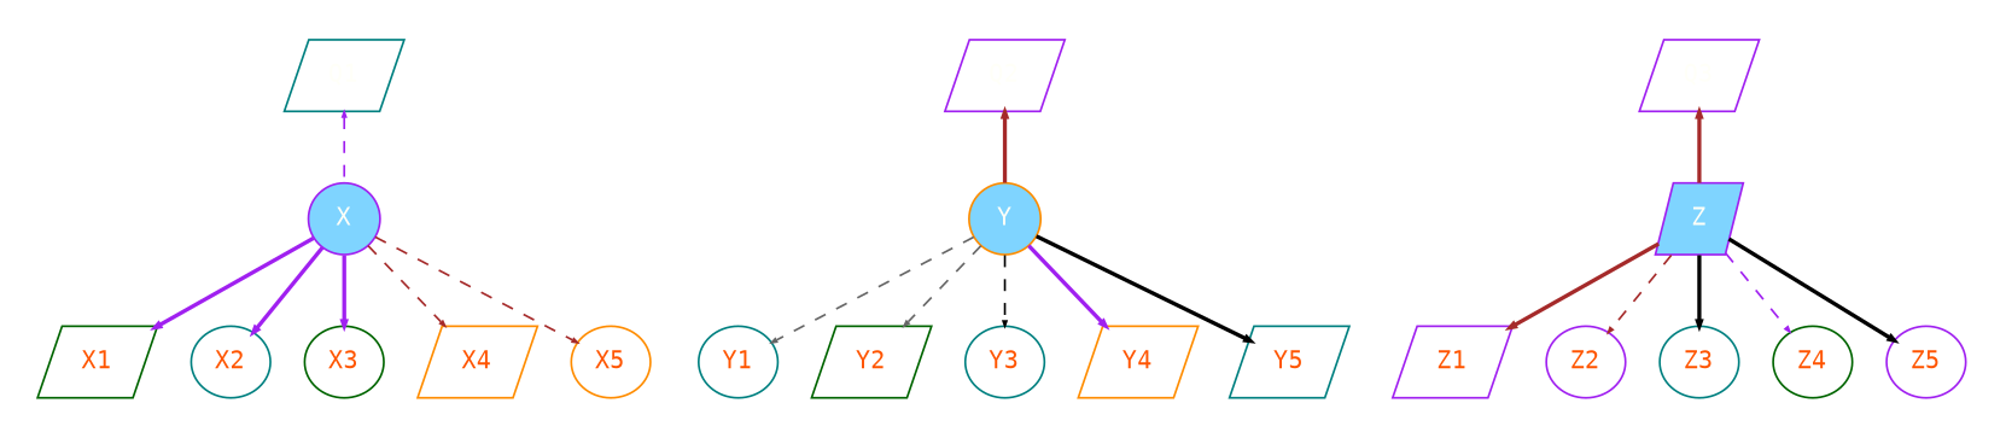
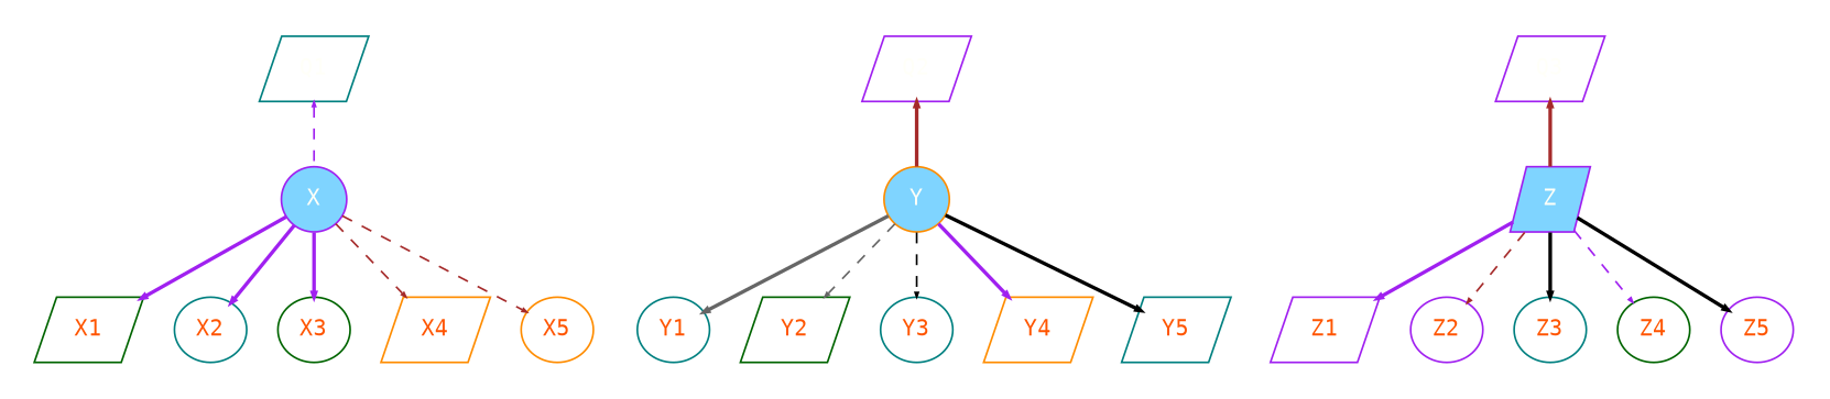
  digraph {
    fontname="DejaVu Sans Mono"
    rankdir=TB
    splines=line
    node [color=purple fillcolor="#ffffff" fontcolor="#ff5500" fontname="DejaVu Sans Mono" fontsize=12 shape=ellipse style=filled]
    edge [arrowsize=.25 color=purple fontcolor=gray50 fontname="DejaVu Sans Mono" fontsize=10 style=bold]
    Q1 [color=teal fillcolor=transparent fontcolor="#fffff8" shape=parallelogram width=.5]
    X [fillcolor="#00aaff80" fontcolor="#fffff8" width=.5]
    X1 [color=darkgreen shape=parallelogram width=.25]
    X2 [color=teal width=.25]
    X3 [color=darkgreen width=.25]
    X4 [color=darkorange shape=parallelogram width=.25]
    X5 [color=darkorange width=.25]
    Q2 [fillcolor=transparent fontcolor="#fffff8" shape=parallelogram width=.5]
    Y [color=darkorange fillcolor="#00aaff80" fontcolor="#fffff8" width=.5]
    Y1 [color=teal width=.25]
    Y2 [color=darkgreen shape=parallelogram width=.25]
    Y3 [color=teal width=.25]
    Y4 [color=darkorange shape=parallelogram width=.25]
    Y5 [color=teal shape=parallelogram width=.25]
    Q3 [fillcolor=transparent fontcolor="#fffff8" shape=parallelogram width=.5]
    Z [fillcolor="#00aaff80" fontcolor="#fffff8" shape=parallelogram width=.5]
    Z1 [shape=parallelogram width=.25]
    Z2 [width=.25]
    Z3 [color=teal width=.25]
    Z4 [color=darkgreen width=.25]
    Z5 [width=.25]
    subgraph cluster_1 {
      style=invis
      Q1
      X
      X1
      X2
      X3
      X4
      X5
    }
    subgraph cluster_2 {
      style=invis
      Q2
      Y
      Y1
      Y2
      Y3
      Y4
      Y5
    }
    subgraph cluster_3 {
      style=invis
      Q3
      Z
      Z1
      Z2
      Z3
      Z4
      Z5
    }
    Q1 -> X [dir=back style=dashed]
    X -> X1
    X -> X2
    X -> X3
    X -> X4 [color=brown style=dashed]
    X -> X5 [color=brown style=dashed]
    Q2 -> Y [color=brown dir=back]
-   Y -> Y1 [color=gray40 style=dashed]
+   Y -> Y1 [color=gray40]
    Y -> Y2 [color=gray40 style=dashed]
    Y -> Y3 [color=black style=dashed]
    Y -> Y4
    Y -> Y5 [color=black]
    Q3 -> Z [color=brown dir=back]
-   Z -> Z1 [color=brown]
+   Z -> Z1
    Z -> Z2 [color=brown style=dashed]
    Z -> Z3 [color=black]
    Z -> Z4 [style=dashed]
    Z -> Z5 [color=black]
  }
